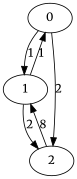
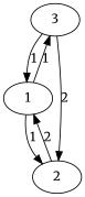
  digraph {
    fontname=Merriweather
    node [fontname=Merriweather]
    edge [fontname=Merriweather]
-   0
+   0 [label=3]
    1
    2
    0 -> 1 [label=1]
    0 -> 2 [label=2]
    1 -> 0 [label=1]
-   1 -> 2 [label=2]
-   2 -> 1 [label=8]
+   1 -> 2 [label=1]
+   2 -> 1 [label=2]
  }
